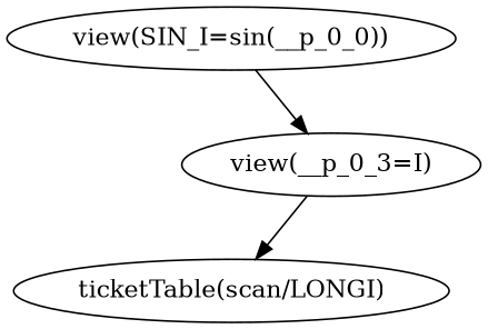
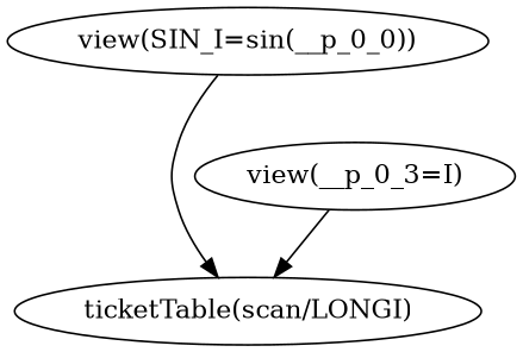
  digraph {
    n1 [label="ticketTable(scan/LONGI)"]
    n2 [label="view(__p_0_3=I)"]
    n3 [label="view(SIN_I=sin(__p_0_0))"]
    n2 -> n1
-   n3 -> n2
+   n3 -> n1
  }
